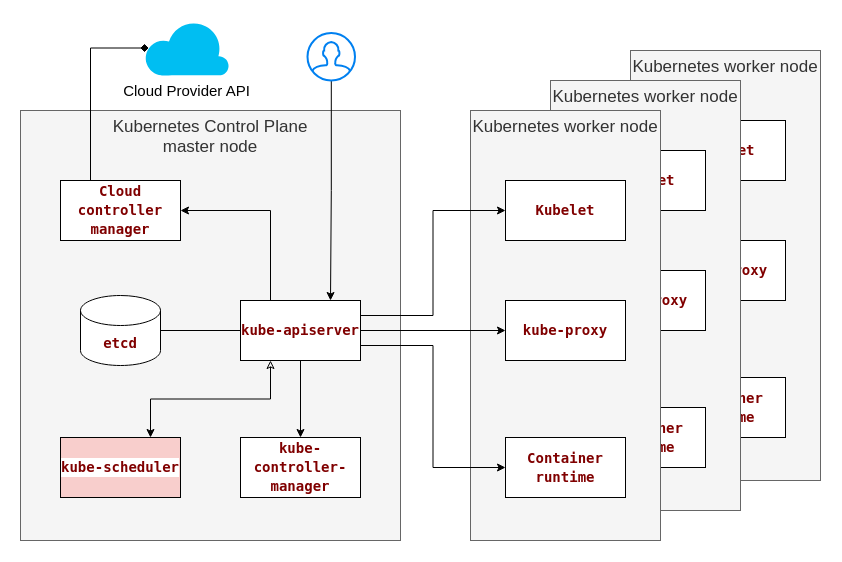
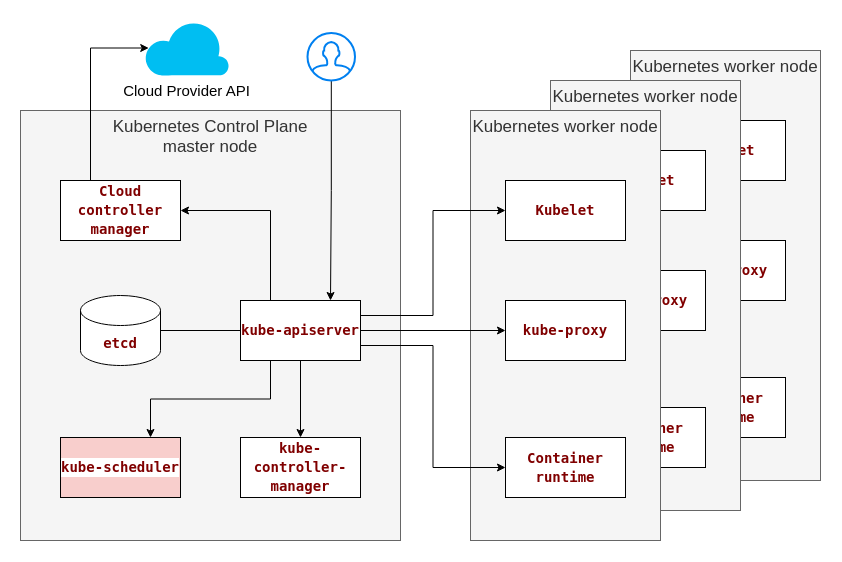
  <mxCell id="0" />
  <mxCell id="1" parent="0" />
  <mxCell id="2" value="" style="group" vertex="1" connectable="0" parent="1"><mxGeometry x="630" y="50" width="190" height="430" as="geometry" /></mxCell>
  <mxCell id="3" value="&lt;div style=&quot;font-size: 17px&quot;&gt;Kubernetes worker node&lt;br&gt;&lt;/div&gt;" style="rounded=0;whiteSpace=wrap;html=1;verticalAlign=top;fontSize=17;fillColor=#f5f5f5;fontColor=#333333;strokeColor=#666666;" vertex="1" parent="2"><mxGeometry width="190" height="430" as="geometry" /></mxCell>
  <mxCell id="4" value="&lt;div style=&quot;color: rgb(0 , 0 , 0) ; background-color: rgb(255 , 255 , 255) ; font-family: &amp;#34;droid sans mono&amp;#34; , &amp;#34;monospace&amp;#34; , monospace ; font-weight: normal ; font-size: 14px ; line-height: 19px&quot;&gt;&lt;div&gt;&lt;span style=&quot;color: #800000 ; font-weight: bold&quot;&gt;kube-proxy&lt;/span&gt;&lt;/div&gt;&lt;/div&gt;" style="rounded=0;whiteSpace=wrap;html=1;" vertex="1" parent="2"><mxGeometry x="35" y="190" width="120" height="60" as="geometry" /></mxCell>
  <mxCell id="5" value="&lt;div style=&quot;color: rgb(0 , 0 , 0) ; background-color: rgb(255 , 255 , 255) ; font-family: &amp;#34;droid sans mono&amp;#34; , &amp;#34;monospace&amp;#34; , monospace ; font-weight: normal ; font-size: 14px ; line-height: 19px&quot;&gt;&lt;div&gt;&lt;span style=&quot;color: #800000 ; font-weight: bold&quot;&gt;Kubelet&lt;/span&gt;&lt;/div&gt;&lt;/div&gt;" style="rounded=0;whiteSpace=wrap;html=1;" vertex="1" parent="2"><mxGeometry x="35" y="70" width="120" height="60" as="geometry" /></mxCell>
  <mxCell id="6" value="&lt;div style=&quot;color: rgb(0 , 0 , 0) ; background-color: rgb(255 , 255 , 255) ; font-family: &amp;#34;droid sans mono&amp;#34; , &amp;#34;monospace&amp;#34; , monospace ; font-weight: normal ; font-size: 14px ; line-height: 19px&quot;&gt;&lt;div&gt;&lt;span style=&quot;color: #800000 ; font-weight: bold&quot;&gt;Container runtime&lt;br&gt;&lt;/span&gt;&lt;/div&gt;&lt;/div&gt;" style="rounded=0;whiteSpace=wrap;html=1;" vertex="1" parent="2"><mxGeometry x="35" y="327" width="120" height="60" as="geometry" /></mxCell>
  <mxCell id="7" value="" style="group" vertex="1" connectable="0" parent="1"><mxGeometry x="550" y="80" width="190" height="430" as="geometry" /></mxCell>
  <mxCell id="8" value="&lt;div style=&quot;font-size: 17px&quot;&gt;Kubernetes worker node&lt;br&gt;&lt;/div&gt;" style="rounded=0;whiteSpace=wrap;html=1;verticalAlign=top;fontSize=17;fillColor=#f5f5f5;fontColor=#333333;strokeColor=#666666;" vertex="1" parent="7"><mxGeometry width="190" height="430" as="geometry" /></mxCell>
  <mxCell id="9" value="&lt;div style=&quot;color: rgb(0 , 0 , 0) ; background-color: rgb(255 , 255 , 255) ; font-family: &amp;#34;droid sans mono&amp;#34; , &amp;#34;monospace&amp;#34; , monospace ; font-weight: normal ; font-size: 14px ; line-height: 19px&quot;&gt;&lt;div&gt;&lt;span style=&quot;color: #800000 ; font-weight: bold&quot;&gt;kube-proxy&lt;/span&gt;&lt;/div&gt;&lt;/div&gt;" style="rounded=0;whiteSpace=wrap;html=1;" vertex="1" parent="7"><mxGeometry x="35" y="190" width="120" height="60" as="geometry" /></mxCell>
  <mxCell id="10" value="&lt;div style=&quot;color: rgb(0 , 0 , 0) ; background-color: rgb(255 , 255 , 255) ; font-family: &amp;#34;droid sans mono&amp;#34; , &amp;#34;monospace&amp;#34; , monospace ; font-weight: normal ; font-size: 14px ; line-height: 19px&quot;&gt;&lt;div&gt;&lt;span style=&quot;color: #800000 ; font-weight: bold&quot;&gt;Kubelet&lt;/span&gt;&lt;/div&gt;&lt;/div&gt;" style="rounded=0;whiteSpace=wrap;html=1;" vertex="1" parent="7"><mxGeometry x="35" y="70" width="120" height="60" as="geometry" /></mxCell>
  <mxCell id="11" value="&lt;div style=&quot;color: rgb(0 , 0 , 0) ; background-color: rgb(255 , 255 , 255) ; font-family: &amp;#34;droid sans mono&amp;#34; , &amp;#34;monospace&amp;#34; , monospace ; font-weight: normal ; font-size: 14px ; line-height: 19px&quot;&gt;&lt;div&gt;&lt;span style=&quot;color: #800000 ; font-weight: bold&quot;&gt;Container runtime&lt;br&gt;&lt;/span&gt;&lt;/div&gt;&lt;/div&gt;" style="rounded=0;whiteSpace=wrap;html=1;" vertex="1" parent="7"><mxGeometry x="35" y="327" width="120" height="60" as="geometry" /></mxCell>
  <mxCell id="12" value="&lt;div style=&quot;font-size: 17px&quot;&gt;Kubernetes worker node&lt;br&gt;&lt;/div&gt;" style="rounded=0;whiteSpace=wrap;html=1;verticalAlign=top;fontSize=17;fillColor=#f5f5f5;fontColor=#333333;strokeColor=#666666;" vertex="1" parent="1"><mxGeometry x="470" y="110" width="190" height="430" as="geometry" /></mxCell>
  <mxCell id="13" value="&lt;div style=&quot;font-size: 17px;&quot;&gt;Kubernetes Control Plane&lt;/div&gt;&lt;div style=&quot;font-size: 17px;&quot;&gt;master node&lt;br style=&quot;font-size: 17px;&quot;&gt;&lt;/div&gt;" style="rounded=0;whiteSpace=wrap;html=1;verticalAlign=top;fontSize=17;fillColor=#f5f5f5;fontColor=#333333;strokeColor=#666666;" vertex="1" parent="1"><mxGeometry x="20" y="110" width="380" height="430" as="geometry" /></mxCell>
  <mxCell id="14" value="&lt;div style=&quot;color: rgb(0 , 0 , 0) ; background-color: rgb(255 , 255 , 255) ; font-family: &amp;#34;droid sans mono&amp;#34; , &amp;#34;monospace&amp;#34; , monospace ; font-weight: normal ; font-size: 14px ; line-height: 19px&quot;&gt;&lt;div&gt;&lt;span style=&quot;color: #800000 ; font-weight: bold&quot;&gt;etcd&lt;/span&gt;&lt;/div&gt;&lt;/div&gt;" style="shape=cylinder3;whiteSpace=wrap;html=1;boundedLbl=1;backgroundOutline=1;size=15;" vertex="1" parent="1"><mxGeometry x="80" y="295" width="80" height="70" as="geometry" /></mxCell>
  <mxCell id="15" style="edgeStyle=orthogonalEdgeStyle;rounded=0;orthogonalLoop=1;jettySize=auto;html=1;entryX=1;entryY=0.5;entryDx=0;entryDy=0;entryPerimeter=0;endArrow=none;" edge="1" parent="1" source="19" target="14"><mxGeometry relative="1" as="geometry" /></mxCell>
  <mxCell id="16" style="edgeStyle=orthogonalEdgeStyle;rounded=0;orthogonalLoop=1;jettySize=auto;html=1;exitX=1;exitY=0.25;exitDx=0;exitDy=0;entryX=0;entryY=0.5;entryDx=0;entryDy=0;fontSize=17;startArrow=none;startFill=0;endArrow=classic;endFill=1;" edge="1" parent="1" source="19" target="29"><mxGeometry relative="1" as="geometry" /></mxCell>
  <mxCell id="17" style="edgeStyle=orthogonalEdgeStyle;rounded=0;orthogonalLoop=1;jettySize=auto;html=1;exitX=1;exitY=0.5;exitDx=0;exitDy=0;entryX=0;entryY=0.5;entryDx=0;entryDy=0;fontSize=17;startArrow=none;startFill=0;endArrow=classic;endFill=1;" edge="1" parent="1" source="19" target="28"><mxGeometry relative="1" as="geometry" /></mxCell>
  <mxCell id="18" style="edgeStyle=orthogonalEdgeStyle;rounded=0;orthogonalLoop=1;jettySize=auto;html=1;exitX=1;exitY=0.75;exitDx=0;exitDy=0;entryX=0;entryY=0.5;entryDx=0;entryDy=0;fontSize=17;startArrow=none;startFill=0;endArrow=classic;endFill=1;" edge="1" parent="1" source="19" target="30"><mxGeometry relative="1" as="geometry" /></mxCell>
  <mxCell id="19" value="&lt;div style=&quot;color: rgb(0 , 0 , 0) ; background-color: rgb(255 , 255 , 255) ; font-family: &amp;#34;droid sans mono&amp;#34; , &amp;#34;monospace&amp;#34; , monospace ; font-weight: normal ; font-size: 14px ; line-height: 19px&quot;&gt;&lt;div&gt;&lt;span style=&quot;color: #800000 ; font-weight: bold&quot;&gt;kube-apiserver&lt;/span&gt;&lt;/div&gt;&lt;/div&gt;" style="rounded=0;whiteSpace=wrap;html=1;" vertex="1" parent="1"><mxGeometry x="240" y="300" width="120" height="60" as="geometry" /></mxCell>
  <mxCell id="20" style="edgeStyle=orthogonalEdgeStyle;rounded=0;orthogonalLoop=1;jettySize=auto;html=1;exitX=1;exitY=0.5;exitDx=0;exitDy=0;entryX=0.25;entryY=0;entryDx=0;entryDy=0;startArrow=classic;startFill=1;endArrow=none;endFill=0;" edge="1" parent="1" source="22" target="19"><mxGeometry relative="1" as="geometry"><mxPoint x="260" y="300" as="targetPoint" /></mxGeometry></mxCell>
- <mxCell id="21" style="edgeStyle=orthogonalEdgeStyle;rounded=0;orthogonalLoop=1;jettySize=auto;html=1;exitX=0.25;exitY=0;exitDx=0;exitDy=0;entryX=0.05;entryY=0.5;entryDx=0;entryDy=0;entryPerimeter=0;fontSize=15;startArrow=none;startFill=0;endArrow=diamond;endFill=1;" edge="1" parent="1" source="22" target="27"><mxGeometry relative="1" as="geometry"><Array as="points"><mxPoint x="90" y="48" /></Array></mxGeometry></mxCell>
+ <mxCell id="21" style="edgeStyle=orthogonalEdgeStyle;rounded=0;orthogonalLoop=1;jettySize=auto;html=1;exitX=0.25;exitY=0;exitDx=0;exitDy=0;entryX=0.05;entryY=0.5;entryDx=0;entryDy=0;entryPerimeter=0;fontSize=15;startArrow=none;startFill=0;endArrow=classic;endFill=1;" edge="1" parent="1" source="22" target="27"><mxGeometry relative="1" as="geometry"><Array as="points"><mxPoint x="90" y="48" /></Array></mxGeometry></mxCell>
  <mxCell id="22" value="&lt;div style=&quot;color: rgb(0 , 0 , 0) ; background-color: rgb(255 , 255 , 255) ; font-family: &amp;#34;droid sans mono&amp;#34; , &amp;#34;monospace&amp;#34; , monospace ; font-weight: normal ; font-size: 14px ; line-height: 19px&quot;&gt;&lt;div&gt;&lt;span style=&quot;color: #800000 ; font-weight: bold&quot;&gt;Cloud controller manager&lt;/span&gt;&lt;/div&gt;&lt;/div&gt;" style="rounded=0;whiteSpace=wrap;html=1;" vertex="1" parent="1"><mxGeometry x="60" y="180" width="120" height="60" as="geometry" /></mxCell>
  <mxCell id="23" style="edgeStyle=orthogonalEdgeStyle;rounded=0;orthogonalLoop=1;jettySize=auto;html=1;exitX=0.5;exitY=0;exitDx=0;exitDy=0;entryX=0.5;entryY=1;entryDx=0;entryDy=0;startArrow=classic;startFill=1;endArrow=none;endFill=0;" edge="1" parent="1" source="24" target="19"><mxGeometry relative="1" as="geometry" /></mxCell>
  <mxCell id="24" value="&lt;div style=&quot;color: rgb(0 , 0 , 0) ; background-color: rgb(255 , 255 , 255) ; font-family: &amp;#34;droid sans mono&amp;#34; , &amp;#34;monospace&amp;#34; , monospace ; font-weight: normal ; font-size: 14px ; line-height: 19px&quot;&gt;&lt;div&gt;&lt;span style=&quot;color: #800000 ; font-weight: bold&quot;&gt;kube-controller-manager&lt;/span&gt;&lt;/div&gt;&lt;/div&gt;" style="rounded=0;whiteSpace=wrap;html=1;" vertex="1" parent="1"><mxGeometry x="240" y="437" width="120" height="60" as="geometry" /></mxCell>
- <mxCell id="25" style="edgeStyle=orthogonalEdgeStyle;rounded=0;orthogonalLoop=1;jettySize=auto;html=1;exitX=0.75;exitY=0;exitDx=0;exitDy=0;entryX=0.25;entryY=1;entryDx=0;entryDy=0;startArrow=classic;startFill=1;endArrow=classic;endFill=0;" edge="1" parent="1" source="26" target="19"><mxGeometry relative="1" as="geometry" /></mxCell>
+ <mxCell id="25" style="edgeStyle=orthogonalEdgeStyle;rounded=0;orthogonalLoop=1;jettySize=auto;html=1;exitX=0.75;exitY=0;exitDx=0;exitDy=0;entryX=0.25;entryY=1;entryDx=0;entryDy=0;startArrow=classic;startFill=1;endArrow=none;endFill=0;" edge="1" parent="1" source="26" target="19"><mxGeometry relative="1" as="geometry" /></mxCell>
  <mxCell id="26" value="&lt;div style=&quot;color: rgb(0 , 0 , 0) ; background-color: rgb(255 , 255 , 255) ; font-family: &amp;#34;droid sans mono&amp;#34; , &amp;#34;monospace&amp;#34; , monospace ; font-weight: normal ; font-size: 14px ; line-height: 19px&quot;&gt;&lt;div&gt;&lt;span style=&quot;color: #800000 ; font-weight: bold&quot;&gt;kube-scheduler&lt;/span&gt;&lt;/div&gt;&lt;/div&gt;" style="rounded=0;whiteSpace=wrap;html=1;fillColor=#f8cecc;" vertex="1" parent="1"><mxGeometry x="60" y="437" width="120" height="60" as="geometry" /></mxCell>
  <mxCell id="27" value="Cloud Provider API" style="verticalLabelPosition=bottom;html=1;verticalAlign=top;align=center;strokeColor=none;fillColor=#00BEF2;shape=mxgraph.azure.cloud;fontSize=15;" vertex="1" parent="1"><mxGeometry x="144" y="20" width="84.62" height="55" as="geometry" /></mxCell>
  <mxCell id="28" value="&lt;div style=&quot;color: rgb(0 , 0 , 0) ; background-color: rgb(255 , 255 , 255) ; font-family: &amp;#34;droid sans mono&amp;#34; , &amp;#34;monospace&amp;#34; , monospace ; font-weight: normal ; font-size: 14px ; line-height: 19px&quot;&gt;&lt;div&gt;&lt;span style=&quot;color: #800000 ; font-weight: bold&quot;&gt;kube-proxy&lt;/span&gt;&lt;/div&gt;&lt;/div&gt;" style="rounded=0;whiteSpace=wrap;html=1;" vertex="1" parent="1"><mxGeometry x="505" y="300" width="120" height="60" as="geometry" /></mxCell>
  <mxCell id="29" value="&lt;div style=&quot;color: rgb(0 , 0 , 0) ; background-color: rgb(255 , 255 , 255) ; font-family: &amp;#34;droid sans mono&amp;#34; , &amp;#34;monospace&amp;#34; , monospace ; font-weight: normal ; font-size: 14px ; line-height: 19px&quot;&gt;&lt;div&gt;&lt;span style=&quot;color: #800000 ; font-weight: bold&quot;&gt;Kubelet&lt;/span&gt;&lt;/div&gt;&lt;/div&gt;" style="rounded=0;whiteSpace=wrap;html=1;" vertex="1" parent="1"><mxGeometry x="505" y="180" width="120" height="60" as="geometry" /></mxCell>
  <mxCell id="30" value="&lt;div style=&quot;color: rgb(0 , 0 , 0) ; background-color: rgb(255 , 255 , 255) ; font-family: &amp;#34;droid sans mono&amp;#34; , &amp;#34;monospace&amp;#34; , monospace ; font-weight: normal ; font-size: 14px ; line-height: 19px&quot;&gt;&lt;div&gt;&lt;span style=&quot;color: #800000 ; font-weight: bold&quot;&gt;Container runtime&lt;br&gt;&lt;/span&gt;&lt;/div&gt;&lt;/div&gt;" style="rounded=0;whiteSpace=wrap;html=1;" vertex="1" parent="1"><mxGeometry x="505" y="437" width="120" height="60" as="geometry" /></mxCell>
  <mxCell id="31" style="edgeStyle=orthogonalEdgeStyle;rounded=0;orthogonalLoop=1;jettySize=auto;html=1;entryX=0.75;entryY=0;entryDx=0;entryDy=0;fontSize=15;startArrow=none;startFill=0;endArrow=classic;endFill=1;" edge="1" parent="1" source="32" target="19"><mxGeometry relative="1" as="geometry" /></mxCell>
  <mxCell id="32" value="" style="html=1;verticalLabelPosition=bottom;align=center;labelBackgroundColor=#ffffff;verticalAlign=top;strokeWidth=2;strokeColor=#0080F0;shadow=0;dashed=0;shape=mxgraph.ios7.icons.user;fontSize=15;" vertex="1" parent="1"><mxGeometry x="307" y="32.5" width="47.5" height="47.5" as="geometry" /></mxCell>
